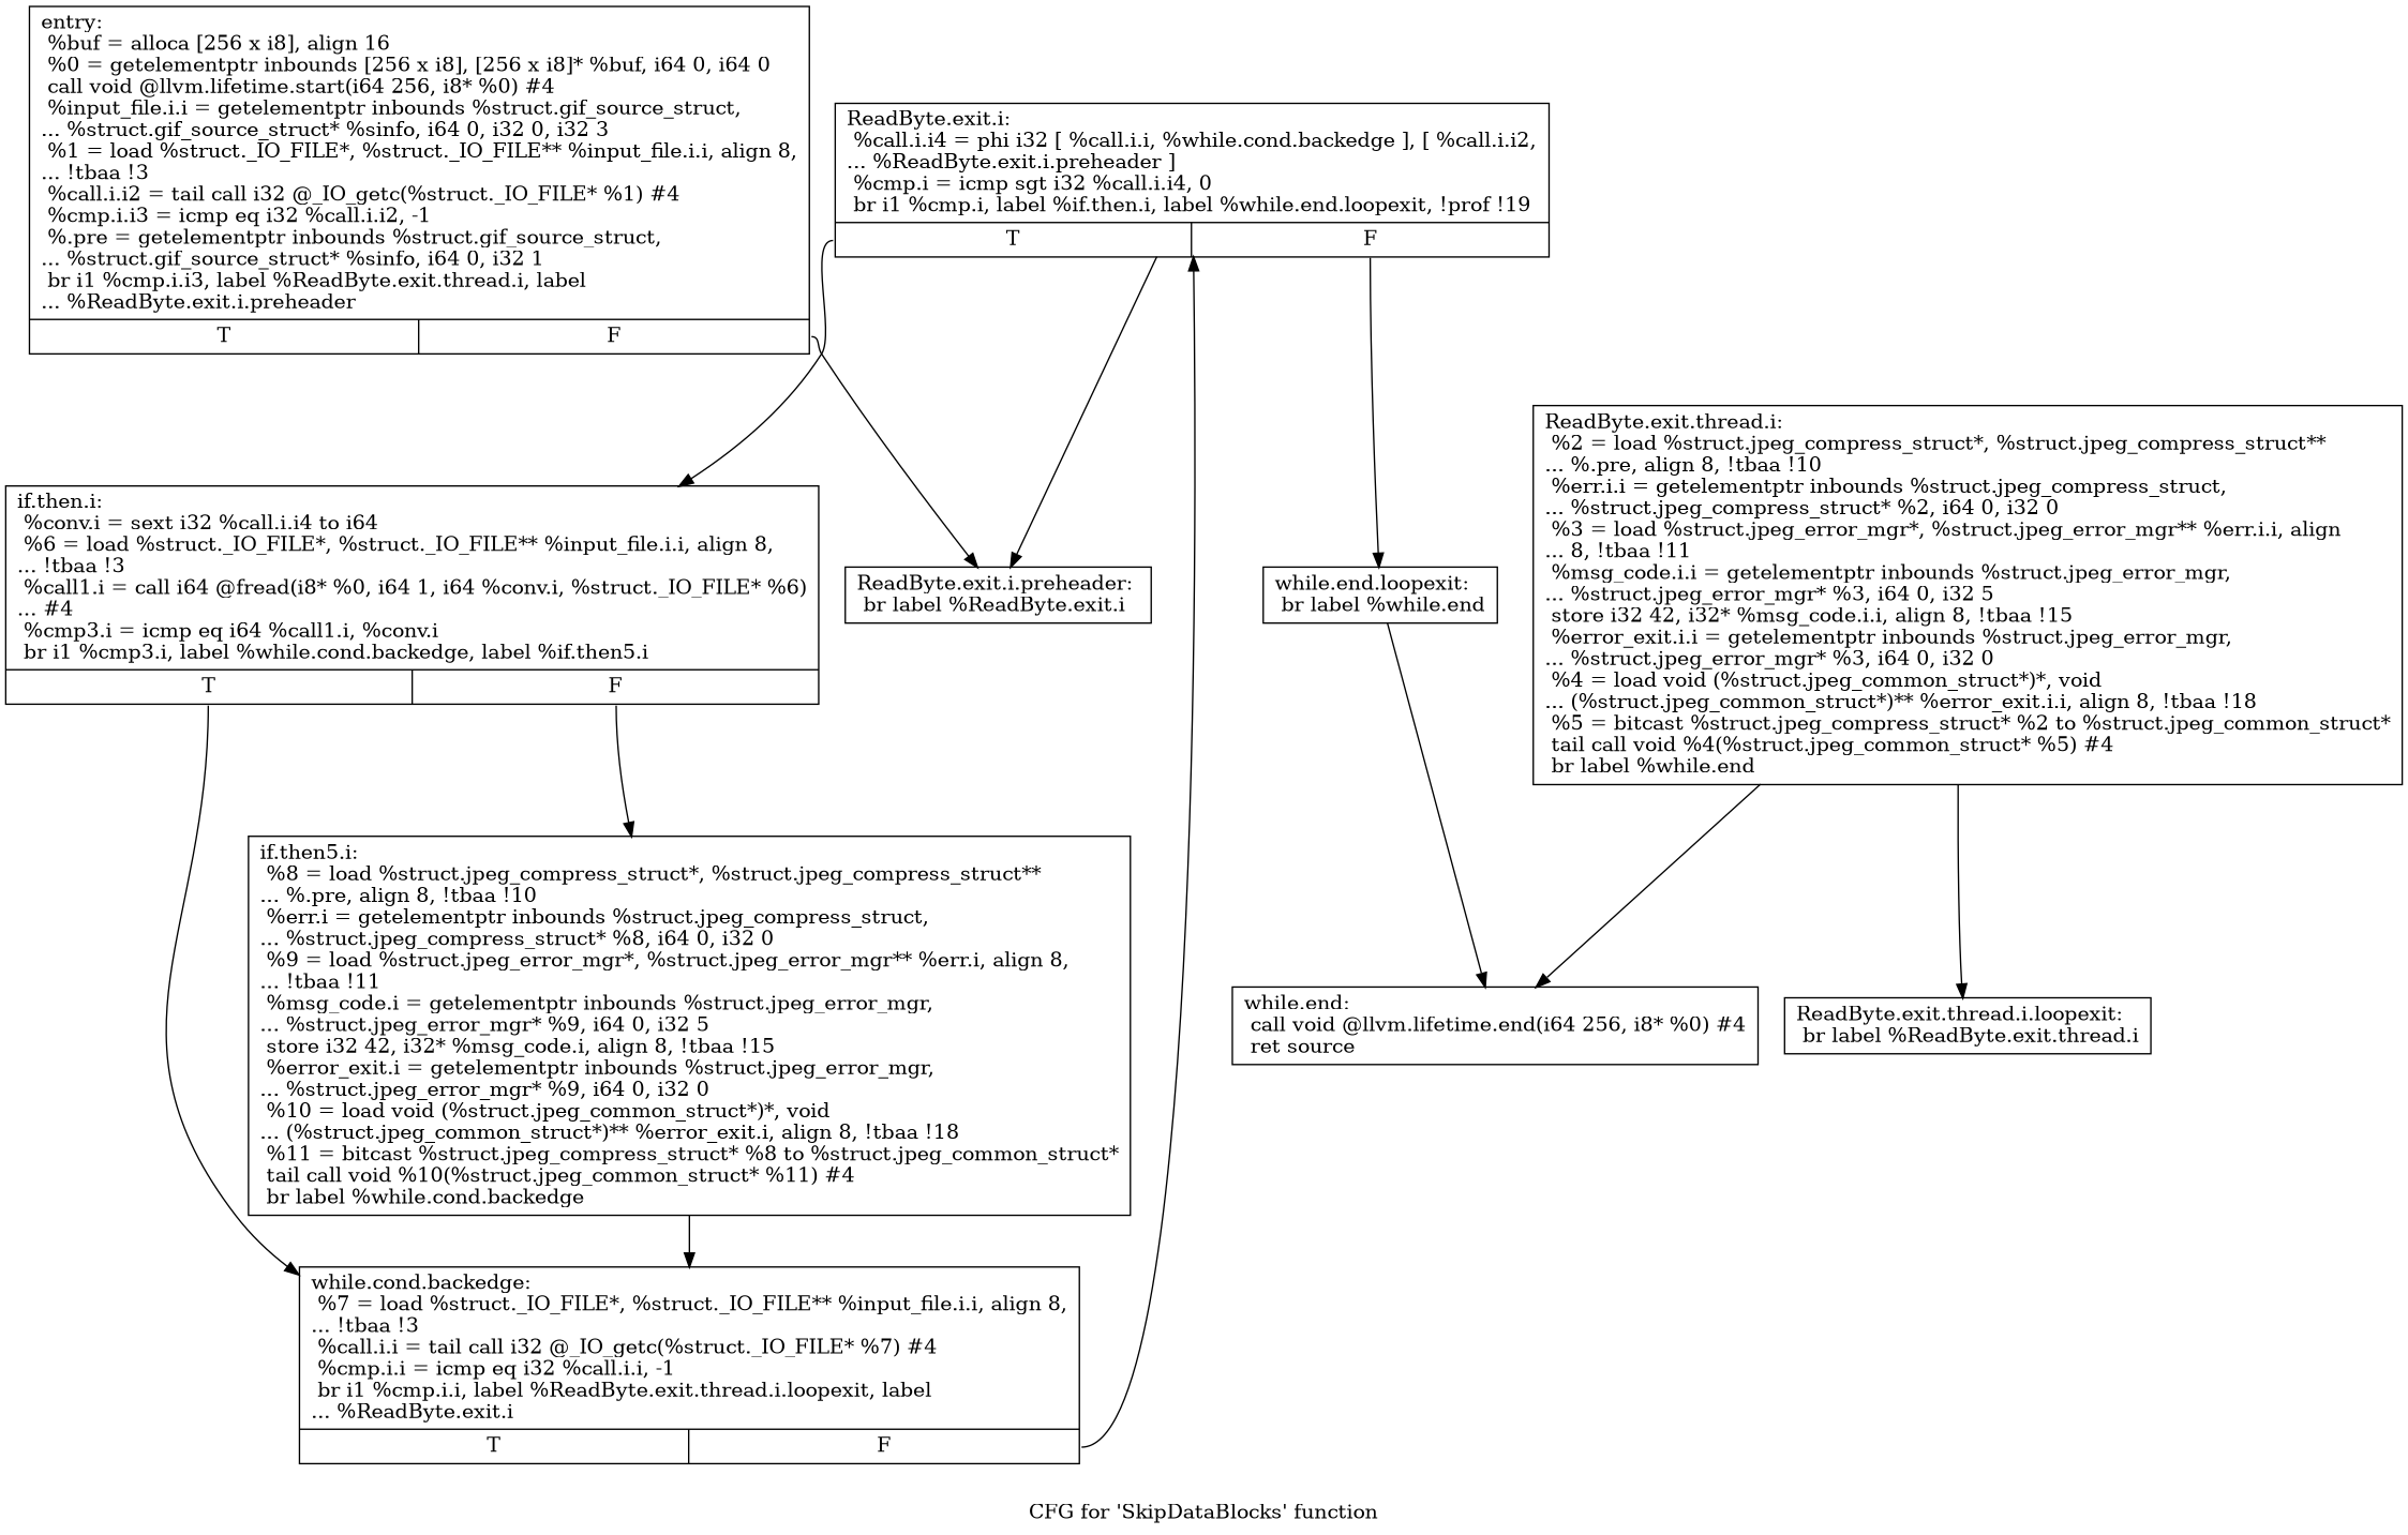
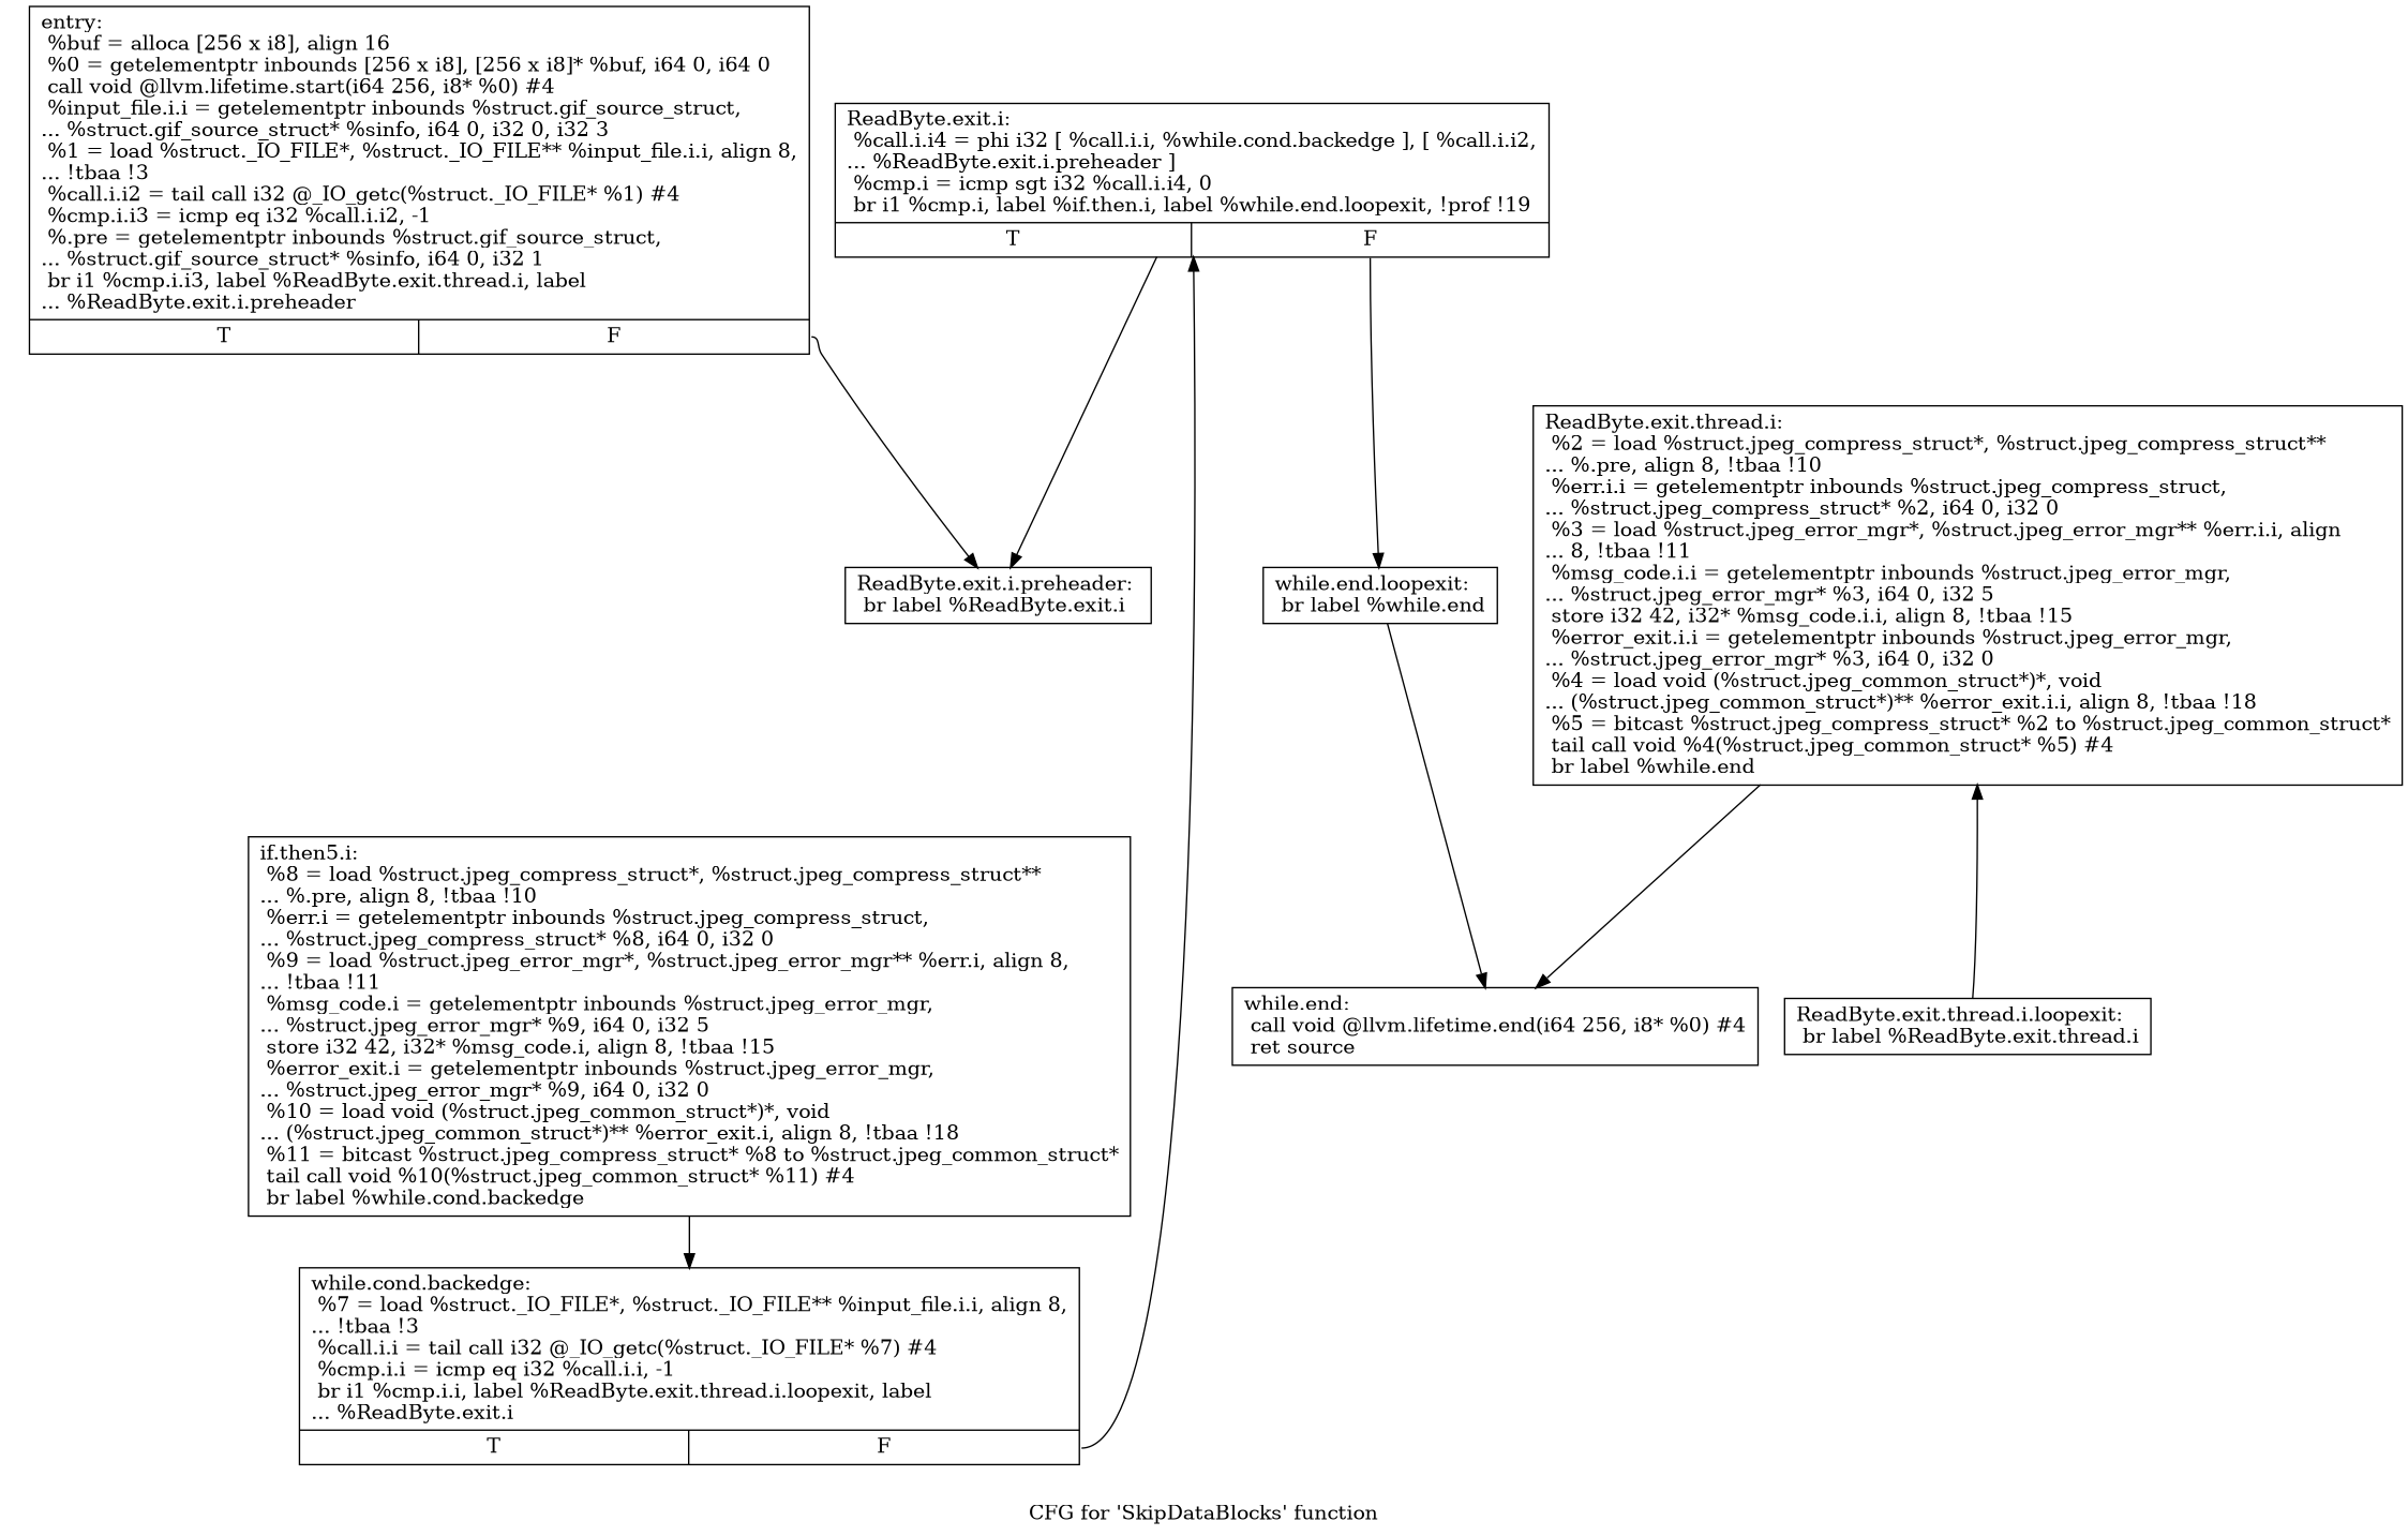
  digraph {
    label="CFG for 'SkipDataBlocks' function"
    node [shape=record]
    n1 [label="{entry:\l  %buf = alloca [256 x i8], align 16\l  %0 = getelementptr inbounds [256 x i8], [256 x i8]* %buf, i64 0, i64 0\l  call void @llvm.lifetime.start(i64 256, i8* %0) #4\l  %input_file.i.i = getelementptr inbounds %struct.gif_source_struct,\l... %struct.gif_source_struct* %sinfo, i64 0, i32 0, i32 3\l  %1 = load %struct._IO_FILE*, %struct._IO_FILE** %input_file.i.i, align 8,\l... !tbaa !3\l  %call.i.i2 = tail call i32 @_IO_getc(%struct._IO_FILE* %1) #4\l  %cmp.i.i3 = icmp eq i32 %call.i.i2, -1\l  %.pre = getelementptr inbounds %struct.gif_source_struct,\l... %struct.gif_source_struct* %sinfo, i64 0, i32 1\l  br i1 %cmp.i.i3, label %ReadByte.exit.thread.i, label\l... %ReadByte.exit.i.preheader\l|{<s0>T|<s1>F}}"]
    n2 [label="{ReadByte.exit.i.preheader:                        \l  br label %ReadByte.exit.i\l}"]
    n3 [label="{ReadByte.exit.thread.i:                           \l  %2 = load %struct.jpeg_compress_struct*, %struct.jpeg_compress_struct**\l... %.pre, align 8, !tbaa !10\l  %err.i.i = getelementptr inbounds %struct.jpeg_compress_struct,\l... %struct.jpeg_compress_struct* %2, i64 0, i32 0\l  %3 = load %struct.jpeg_error_mgr*, %struct.jpeg_error_mgr** %err.i.i, align\l... 8, !tbaa !11\l  %msg_code.i.i = getelementptr inbounds %struct.jpeg_error_mgr,\l... %struct.jpeg_error_mgr* %3, i64 0, i32 5\l  store i32 42, i32* %msg_code.i.i, align 8, !tbaa !15\l  %error_exit.i.i = getelementptr inbounds %struct.jpeg_error_mgr,\l... %struct.jpeg_error_mgr* %3, i64 0, i32 0\l  %4 = load void (%struct.jpeg_common_struct*)*, void\l... (%struct.jpeg_common_struct*)** %error_exit.i.i, align 8, !tbaa !18\l  %5 = bitcast %struct.jpeg_compress_struct* %2 to %struct.jpeg_common_struct*\l  tail call void %4(%struct.jpeg_common_struct* %5) #4\l  br label %while.end\l}"]
    n4 [label="{while.end:                                        \l  call void @llvm.lifetime.end(i64 256, i8* %0) #4\l  ret source\l}"]
    n5 [label="{ReadByte.exit.i:                                  \l  %call.i.i4 = phi i32 [ %call.i.i, %while.cond.backedge ], [ %call.i.i2,\l... %ReadByte.exit.i.preheader ]\l  %cmp.i = icmp sgt i32 %call.i.i4, 0\l  br i1 %cmp.i, label %if.then.i, label %while.end.loopexit, !prof !19\l|{<s0>T|<s1>F}}"]
-   n6 [label="{if.then.i:                                        \l  %conv.i = sext i32 %call.i.i4 to i64\l  %6 = load %struct._IO_FILE*, %struct._IO_FILE** %input_file.i.i, align 8,\l... !tbaa !3\l  %call1.i = call i64 @fread(i8* %0, i64 1, i64 %conv.i, %struct._IO_FILE* %6)\l... #4\l  %cmp3.i = icmp eq i64 %call1.i, %conv.i\l  br i1 %cmp3.i, label %while.cond.backedge, label %if.then5.i\l|{<s0>T|<s1>F}}"]
    n7 [label="{while.end.loopexit:                               \l  br label %while.end\l}"]
    n8 [label="{while.cond.backedge:                              \l  %7 = load %struct._IO_FILE*, %struct._IO_FILE** %input_file.i.i, align 8,\l... !tbaa !3\l  %call.i.i = tail call i32 @_IO_getc(%struct._IO_FILE* %7) #4\l  %cmp.i.i = icmp eq i32 %call.i.i, -1\l  br i1 %cmp.i.i, label %ReadByte.exit.thread.i.loopexit, label\l... %ReadByte.exit.i\l|{<s0>T|<s1>F}}"]
    n9 [label="{if.then5.i:                                       \l  %8 = load %struct.jpeg_compress_struct*, %struct.jpeg_compress_struct**\l... %.pre, align 8, !tbaa !10\l  %err.i = getelementptr inbounds %struct.jpeg_compress_struct,\l... %struct.jpeg_compress_struct* %8, i64 0, i32 0\l  %9 = load %struct.jpeg_error_mgr*, %struct.jpeg_error_mgr** %err.i, align 8,\l... !tbaa !11\l  %msg_code.i = getelementptr inbounds %struct.jpeg_error_mgr,\l... %struct.jpeg_error_mgr* %9, i64 0, i32 5\l  store i32 42, i32* %msg_code.i, align 8, !tbaa !15\l  %error_exit.i = getelementptr inbounds %struct.jpeg_error_mgr,\l... %struct.jpeg_error_mgr* %9, i64 0, i32 0\l  %10 = load void (%struct.jpeg_common_struct*)*, void\l... (%struct.jpeg_common_struct*)** %error_exit.i, align 8, !tbaa !18\l  %11 = bitcast %struct.jpeg_compress_struct* %8 to %struct.jpeg_common_struct*\l  tail call void %10(%struct.jpeg_common_struct* %11) #4\l  br label %while.cond.backedge\l}"]
    n10 [label="{ReadByte.exit.thread.i.loopexit:                  \l  br label %ReadByte.exit.thread.i\l}"]
    n1 -> n2 [tailport=s1]
    n3 -> n4
    n5 -> n2
-   n5 -> n6 [tailport=s0]
    n5 -> n7 [tailport=s1]
-   n6 -> n8 [tailport=s0]
-   n6 -> n9 [tailport=s1]
    n7 -> n4
    n8 -> n5 [tailport=s1]
    n9 -> n8
-   n3 -> n10
+   n10 -> n3
  }
